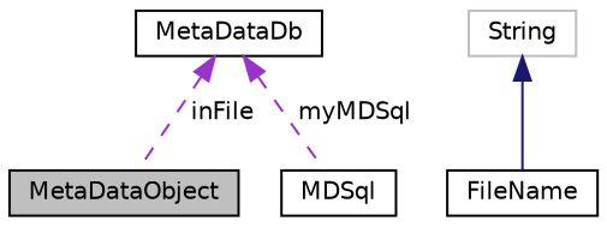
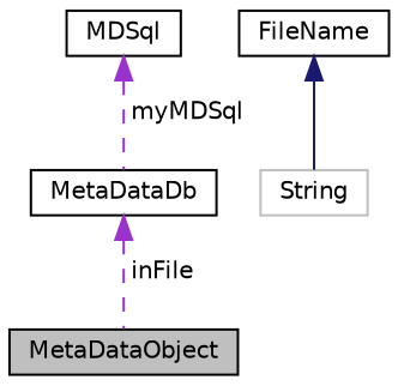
  digraph {
    node [color=black fillcolor=white fontname=Helvetica fontsize=10 shape=record style=filled]
    edge [color=darkorchid3 dir=back fontname=Helvetica fontsize=10 labelfontname=Helvetica labelfontsize=10 style=dashed]
    n1 [fillcolor=grey75 fontcolor=black height=0.2 label=MetaDataObject width=0.4]
    n2 [height=0.2 label=MetaDataDb width=0.4]
    n3 [height=0.2 label=FileName width=0.4]
    n4 [color=grey75 height=0.2 label=String width=0.4]
    n5 [height=0.2 label=MDSql width=0.4]
    n2 -> n1 [label=" inFile"]
-   n4 -> n3 [color=midnightblue style=solid]
-   n2 -> n5 [label=" myMDSql"]
+   n3 -> n4 [color=midnightblue style=solid]
+   n5 -> n2 [label=" myMDSql"]
  }
